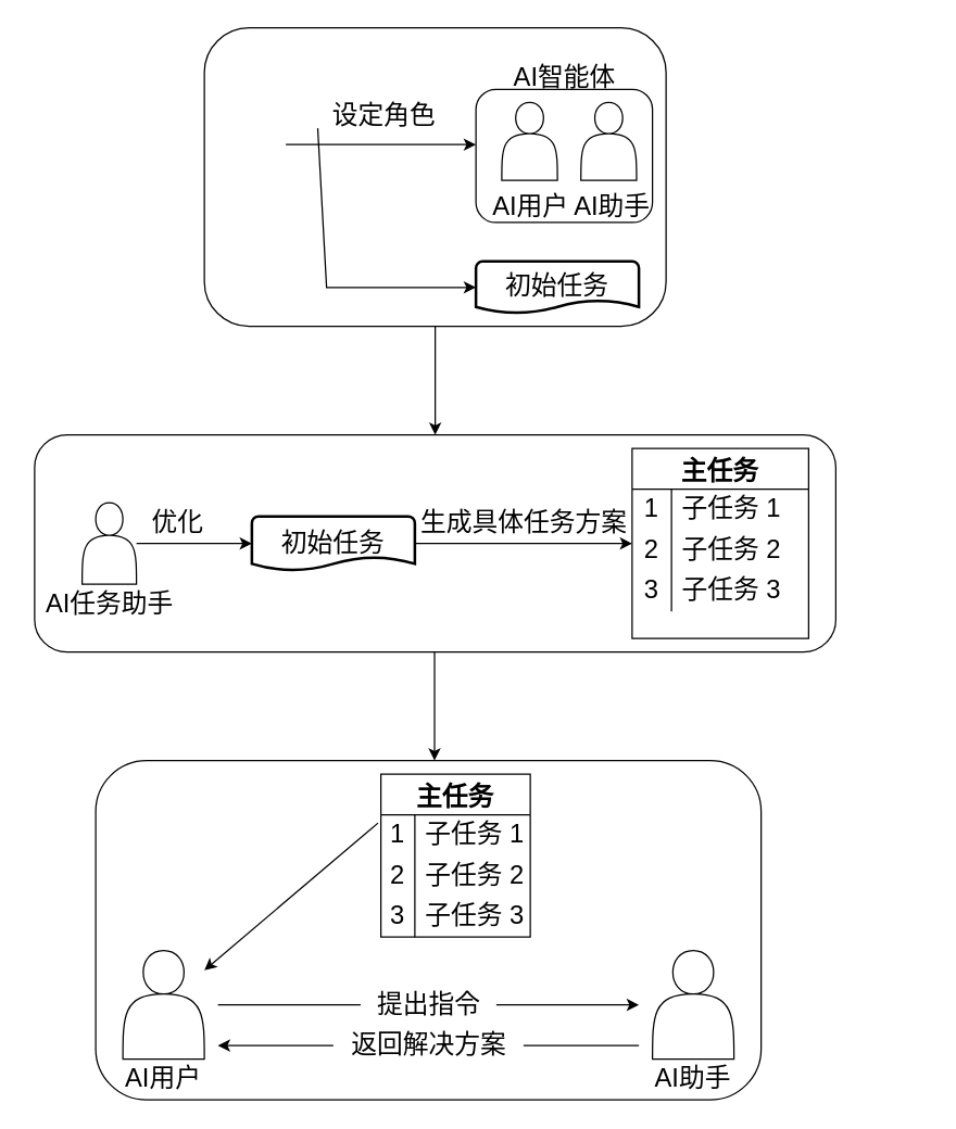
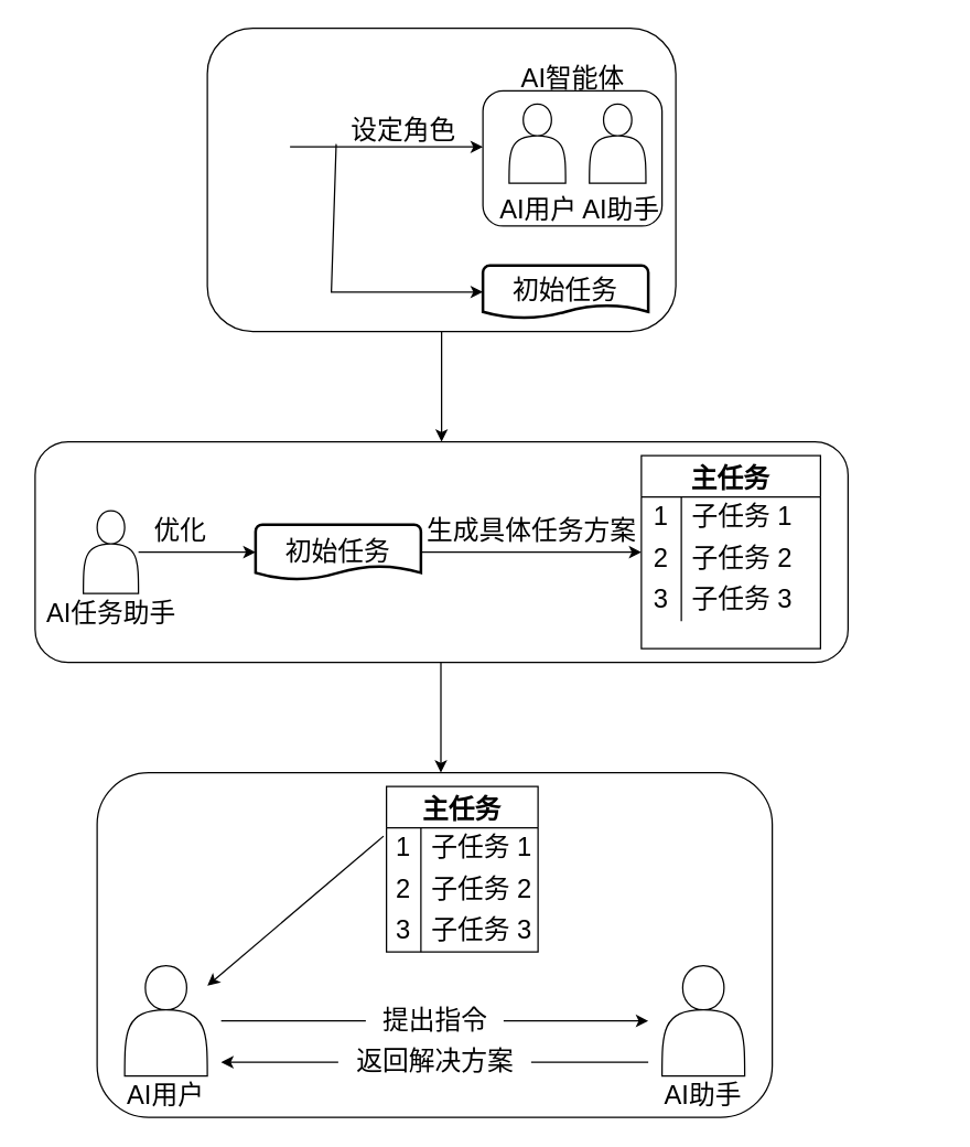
  <mxCell id="0" />
  <mxCell id="1" parent="0" />
  <mxCell id="2" value="" style="rounded=1;whiteSpace=wrap;html=1;fontSize=19;" parent="1" vertex="1"><mxGeometry x="25" y="320" width="590" height="160" as="geometry" /></mxCell>
  <mxCell id="3" value="" style="rounded=1;whiteSpace=wrap;html=1;fontSize=19;" parent="1" vertex="1"><mxGeometry x="70" y="560" width="490" height="250" as="geometry" /></mxCell>
  <mxCell id="4" style="edgeStyle=orthogonalEdgeStyle;rounded=0;orthogonalLoop=1;jettySize=auto;html=1;fontSize=19;" parent="1" source="5" edge="1"><mxGeometry relative="1" as="geometry"><mxPoint x="465" y="400" as="targetPoint" /></mxGeometry></mxCell>
  <mxCell id="5" value="初始任务" style="strokeWidth=2;html=1;shape=mxgraph.flowchart.document2;whiteSpace=wrap;size=0.25;fontSize=19;" parent="1" vertex="1"><mxGeometry x="185" y="380" width="120" height="40" as="geometry" /></mxCell>
  <mxCell id="6" value="" style="group;fontSize=19;" parent="1" vertex="1" connectable="0"><mxGeometry x="40" y="370" width="100" height="95" as="geometry" /></mxCell>
  <mxCell id="7" value="" style="shape=actor;whiteSpace=wrap;html=1;fontSize=19;" parent="6" vertex="1"><mxGeometry x="20" width="40" height="60" as="geometry" /></mxCell>
  <mxCell id="8" value="AI任务助手" style="text;html=1;align=center;verticalAlign=middle;resizable=0;points=[];autosize=1;strokeColor=none;fillColor=none;fontSize=19;" parent="6" vertex="1"><mxGeometry x="-20" y="55" width="120" height="40" as="geometry" /></mxCell>
  <mxCell id="9" value="" style="edgeStyle=orthogonalEdgeStyle;rounded=0;orthogonalLoop=1;jettySize=auto;html=1;fontSize=19;" parent="1" source="7" target="5" edge="1"><mxGeometry relative="1" as="geometry" /></mxCell>
  <mxCell id="10" value="优化" style="text;html=1;align=center;verticalAlign=middle;resizable=0;points=[];autosize=1;strokeColor=none;fillColor=none;fontSize=19;" parent="1" vertex="1"><mxGeometry x="100" y="365" width="60" height="40" as="geometry" /></mxCell>
  <mxCell id="11" value="主任务" style="shape=table;startSize=30;container=1;collapsible=0;childLayout=tableLayout;fixedRows=1;rowLines=0;fontStyle=1;fontSize=19;" parent="1" vertex="1"><mxGeometry x="465" y="330" width="130" height="140" as="geometry" /></mxCell>
  <mxCell id="12" value="" style="shape=tableRow;horizontal=0;startSize=0;swimlaneHead=0;swimlaneBody=0;top=0;left=0;bottom=0;right=0;collapsible=0;dropTarget=0;fillColor=none;points=[[0,0.5],[1,0.5]];portConstraint=eastwest;fontSize=19;" parent="11" vertex="1"><mxGeometry y="30" width="130" height="30" as="geometry" /></mxCell>
  <mxCell id="13" value="1" style="shape=partialRectangle;html=1;whiteSpace=wrap;connectable=0;fillColor=none;top=0;left=0;bottom=0;right=0;overflow=hidden;pointerEvents=1;fontSize=19;" parent="12" vertex="1"><mxGeometry width="29" height="30" as="geometry"><mxRectangle width="29" height="30" as="alternateBounds" /></mxGeometry></mxCell>
  <mxCell id="14" value="子任务 1" style="shape=partialRectangle;html=1;whiteSpace=wrap;connectable=0;fillColor=none;top=0;left=0;bottom=0;right=0;align=left;spacingLeft=6;overflow=hidden;fontSize=19;" parent="12" vertex="1"><mxGeometry x="29" width="101" height="30" as="geometry"><mxRectangle width="101" height="30" as="alternateBounds" /></mxGeometry></mxCell>
  <mxCell id="15" value="" style="shape=tableRow;horizontal=0;startSize=0;swimlaneHead=0;swimlaneBody=0;top=0;left=0;bottom=0;right=0;collapsible=0;dropTarget=0;fillColor=none;points=[[0,0.5],[1,0.5]];portConstraint=eastwest;fontSize=19;" parent="11" vertex="1"><mxGeometry y="60" width="130" height="30" as="geometry" /></mxCell>
  <mxCell id="16" value="2" style="shape=partialRectangle;html=1;whiteSpace=wrap;connectable=0;fillColor=none;top=0;left=0;bottom=0;right=0;overflow=hidden;fontSize=19;" parent="15" vertex="1"><mxGeometry width="29" height="30" as="geometry"><mxRectangle width="29" height="30" as="alternateBounds" /></mxGeometry></mxCell>
  <mxCell id="17" value="子任务 2" style="shape=partialRectangle;html=1;whiteSpace=wrap;connectable=0;fillColor=none;top=0;left=0;bottom=0;right=0;align=left;spacingLeft=6;overflow=hidden;fontSize=19;" parent="15" vertex="1"><mxGeometry x="29" width="101" height="30" as="geometry"><mxRectangle width="101" height="30" as="alternateBounds" /></mxGeometry></mxCell>
  <mxCell id="18" value="" style="shape=tableRow;horizontal=0;startSize=0;swimlaneHead=0;swimlaneBody=0;top=0;left=0;bottom=0;right=0;collapsible=0;dropTarget=0;fillColor=none;points=[[0,0.5],[1,0.5]];portConstraint=eastwest;fontSize=19;" parent="11" vertex="1"><mxGeometry y="90" width="130" height="30" as="geometry" /></mxCell>
  <mxCell id="19" value="3" style="shape=partialRectangle;html=1;whiteSpace=wrap;connectable=0;fillColor=none;top=0;left=0;bottom=0;right=0;overflow=hidden;fontSize=19;" parent="18" vertex="1"><mxGeometry width="29" height="30" as="geometry"><mxRectangle width="29" height="30" as="alternateBounds" /></mxGeometry></mxCell>
  <mxCell id="20" value="子任务 3" style="shape=partialRectangle;html=1;whiteSpace=wrap;connectable=0;fillColor=none;top=0;left=0;bottom=0;right=0;align=left;spacingLeft=6;overflow=hidden;fontSize=19;" parent="18" vertex="1"><mxGeometry x="29" width="101" height="30" as="geometry"><mxRectangle width="101" height="30" as="alternateBounds" /></mxGeometry></mxCell>
  <mxCell id="21" value="生成具体任务方案" style="text;html=1;align=center;verticalAlign=middle;resizable=0;points=[];autosize=1;strokeColor=none;fillColor=none;fontSize=19;" parent="1" vertex="1"><mxGeometry x="295" y="365" width="180" height="40" as="geometry" /></mxCell>
  <mxCell id="22" value="" style="shape=actor;whiteSpace=wrap;html=1;fontSize=19;" parent="1" vertex="1"><mxGeometry x="90" y="700" width="60" height="80" as="geometry" /></mxCell>
  <mxCell id="23" value="主任务" style="shape=table;startSize=30;container=1;collapsible=0;childLayout=tableLayout;fixedRows=1;rowLines=0;fontStyle=1;fontSize=19;" parent="1" vertex="1"><mxGeometry x="280" y="570" width="110" height="120" as="geometry" /></mxCell>
  <mxCell id="24" value="" style="shape=tableRow;horizontal=0;startSize=0;swimlaneHead=0;swimlaneBody=0;top=0;left=0;bottom=0;right=0;collapsible=0;dropTarget=0;fillColor=none;points=[[0,0.5],[1,0.5]];portConstraint=eastwest;fontSize=19;" parent="23" vertex="1"><mxGeometry y="30" width="110" height="30" as="geometry" /></mxCell>
  <mxCell id="25" value="1" style="shape=partialRectangle;html=1;whiteSpace=wrap;connectable=0;fillColor=none;top=0;left=0;bottom=0;right=0;overflow=hidden;pointerEvents=1;fontSize=19;" parent="24" vertex="1"><mxGeometry width="25" height="30" as="geometry"><mxRectangle width="25" height="30" as="alternateBounds" /></mxGeometry></mxCell>
  <mxCell id="26" value="子任务 1" style="shape=partialRectangle;html=1;whiteSpace=wrap;connectable=0;fillColor=none;top=0;left=0;bottom=0;right=0;align=left;spacingLeft=6;overflow=hidden;fontSize=19;" parent="24" vertex="1"><mxGeometry x="25" width="85" height="30" as="geometry"><mxRectangle width="85" height="30" as="alternateBounds" /></mxGeometry></mxCell>
  <mxCell id="27" value="" style="shape=tableRow;horizontal=0;startSize=0;swimlaneHead=0;swimlaneBody=0;top=0;left=0;bottom=0;right=0;collapsible=0;dropTarget=0;fillColor=none;points=[[0,0.5],[1,0.5]];portConstraint=eastwest;fontSize=19;" parent="23" vertex="1"><mxGeometry y="60" width="110" height="30" as="geometry" /></mxCell>
  <mxCell id="28" value="2" style="shape=partialRectangle;html=1;whiteSpace=wrap;connectable=0;fillColor=none;top=0;left=0;bottom=0;right=0;overflow=hidden;fontSize=19;" parent="27" vertex="1"><mxGeometry width="25" height="30" as="geometry"><mxRectangle width="25" height="30" as="alternateBounds" /></mxGeometry></mxCell>
  <mxCell id="29" value="子任务 2" style="shape=partialRectangle;html=1;whiteSpace=wrap;connectable=0;fillColor=none;top=0;left=0;bottom=0;right=0;align=left;spacingLeft=6;overflow=hidden;fontSize=19;" parent="27" vertex="1"><mxGeometry x="25" width="85" height="30" as="geometry"><mxRectangle width="85" height="30" as="alternateBounds" /></mxGeometry></mxCell>
  <mxCell id="30" value="" style="shape=tableRow;horizontal=0;startSize=0;swimlaneHead=0;swimlaneBody=0;top=0;left=0;bottom=0;right=0;collapsible=0;dropTarget=0;fillColor=none;points=[[0,0.5],[1,0.5]];portConstraint=eastwest;fontSize=19;" parent="23" vertex="1"><mxGeometry y="90" width="110" height="30" as="geometry" /></mxCell>
  <mxCell id="31" value="3" style="shape=partialRectangle;html=1;whiteSpace=wrap;connectable=0;fillColor=none;top=0;left=0;bottom=0;right=0;overflow=hidden;fontSize=19;" parent="30" vertex="1"><mxGeometry width="25" height="30" as="geometry"><mxRectangle width="25" height="30" as="alternateBounds" /></mxGeometry></mxCell>
  <mxCell id="32" value="子任务 3" style="shape=partialRectangle;html=1;whiteSpace=wrap;connectable=0;fillColor=none;top=0;left=0;bottom=0;right=0;align=left;spacingLeft=6;overflow=hidden;fontSize=19;" parent="30" vertex="1"><mxGeometry x="25" width="85" height="30" as="geometry"><mxRectangle width="85" height="30" as="alternateBounds" /></mxGeometry></mxCell>
  <mxCell id="33" value="" style="endArrow=classic;html=1;rounded=0;exitX=-0.019;exitY=0.2;exitDx=0;exitDy=0;exitPerimeter=0;fontSize=19;" parent="1" source="24" target="22" edge="1"><mxGeometry width="50" height="50" relative="1" as="geometry"><mxPoint x="120" y="660" as="sourcePoint" /><mxPoint x="170" y="610" as="targetPoint" /></mxGeometry></mxCell>
  <mxCell id="34" value="" style="endArrow=classic;html=1;rounded=0;startArrow=none;fontSize=19;" parent="1" source="37" edge="1"><mxGeometry width="50" height="50" relative="1" as="geometry"><mxPoint x="160" y="740" as="sourcePoint" /><mxPoint x="470" y="740" as="targetPoint" /></mxGeometry></mxCell>
  <mxCell id="35" value="" style="shape=actor;whiteSpace=wrap;html=1;fontSize=19;" parent="1" vertex="1"><mxGeometry x="480" y="700" width="60" height="80" as="geometry" /></mxCell>
  <mxCell id="36" value="" style="endArrow=classic;html=1;rounded=0;startArrow=none;fontSize=19;" parent="1" source="39" edge="1"><mxGeometry width="50" height="50" relative="1" as="geometry"><mxPoint x="470" y="770" as="sourcePoint" /><mxPoint x="160" y="770" as="targetPoint" /></mxGeometry></mxCell>
  <mxCell id="37" value="提出指令" style="text;html=1;align=center;verticalAlign=middle;resizable=0;points=[];autosize=1;strokeColor=none;fillColor=none;fontSize=19;" parent="1" vertex="1"><mxGeometry x="265" y="720" width="100" height="40" as="geometry" /></mxCell>
  <mxCell id="38" value="" style="endArrow=none;html=1;rounded=0;fontSize=19;" parent="1" target="37" edge="1"><mxGeometry width="50" height="50" relative="1" as="geometry"><mxPoint x="160" y="740" as="sourcePoint" /><mxPoint x="470" y="740" as="targetPoint" /></mxGeometry></mxCell>
  <mxCell id="39" value="返回解决方案" style="text;html=1;align=center;verticalAlign=middle;resizable=0;points=[];autosize=1;strokeColor=none;fillColor=none;fontSize=19;" parent="1" vertex="1"><mxGeometry x="245" y="750" width="140" height="40" as="geometry" /></mxCell>
  <mxCell id="40" value="" style="endArrow=none;html=1;rounded=0;fontSize=19;" parent="1" target="39" edge="1"><mxGeometry width="50" height="50" relative="1" as="geometry"><mxPoint x="470" y="770" as="sourcePoint" /><mxPoint x="160" y="770" as="targetPoint" /></mxGeometry></mxCell>
  <mxCell id="41" value="" style="group;fontSize=19;" parent="1" vertex="1" connectable="0"><mxGeometry x="150" y="20" width="531.23" height="220" as="geometry" /></mxCell>
  <mxCell id="42" value="" style="rounded=1;whiteSpace=wrap;html=1;fontSize=19;" parent="41" vertex="1"><mxGeometry width="339.998" height="220" as="geometry" /></mxCell>
  <mxCell id="43" value="初始任务" style="strokeWidth=2;html=1;shape=mxgraph.flowchart.document2;whiteSpace=wrap;size=0.25;fontSize=19;" parent="41" vertex="1"><mxGeometry x="199.999" y="172.174" width="119.999" height="38.261" as="geometry" /></mxCell>
  <mxCell id="44" value="" style="endArrow=classic;html=1;rounded=0;fontSize=19;" parent="41" edge="1"><mxGeometry width="50" height="50" relative="1" as="geometry"><mxPoint x="60.0" y="86.087" as="sourcePoint" /><mxPoint x="199.999" y="86.087" as="targetPoint" /></mxGeometry></mxCell>
  <mxCell id="45" value="" style="endArrow=classic;html=1;rounded=0;entryX=0;entryY=0.5;entryDx=0;entryDy=0;entryPerimeter=0;fontSize=19;exitX=0.015;exitY=0.725;exitDx=0;exitDy=0;exitPerimeter=0;" parent="41" source="46" target="43" edge="1"><mxGeometry width="50" height="50" relative="1" as="geometry"><mxPoint x="80.0" y="86.087" as="sourcePoint" /><mxPoint x="159.999" y="200.87" as="targetPoint" /><Array as="points"><mxPoint x="90.0" y="191.304" /></Array></mxGeometry></mxCell>
- <mxCell id="46" value="设定角色" style="text;html=1;align=center;verticalAlign=middle;resizable=0;points=[];autosize=1;strokeColor=none;fillColor=none;fontSize=19;" parent="41" vertex="1"><mxGeometry x="82" y="45.001" width="100" height="40" as="geometry" /></mxCell>
+ <mxCell id="46" value="设定角色" style="text;html=1;align=center;verticalAlign=middle;resizable=0;points=[];autosize=1;strokeColor=none;fillColor=none;fontSize=19;" parent="41" vertex="1"><mxGeometry x="92.0" y="55.001" width="100" height="40" as="geometry" /></mxCell>
  <mxCell id="47" value="" style="rounded=1;whiteSpace=wrap;html=1;fontSize=19;" parent="41" vertex="1"><mxGeometry x="199.999" y="45.435" width="129.999" height="98.043" as="geometry" /></mxCell>
  <mxCell id="48" value="AI智能体" style="text;html=1;align=center;verticalAlign=middle;resizable=0;points=[];autosize=1;strokeColor=none;fillColor=none;fontSize=19;" parent="41" vertex="1"><mxGeometry x="214.999" y="16.739" width="100" height="40" as="geometry" /></mxCell>
  <mxCell id="49" value="" style="group;fontSize=19;" parent="41" vertex="1" connectable="0"><mxGeometry x="208.769" y="55" width="131.232" height="95.652" as="geometry" /></mxCell>
  <mxCell id="50" value="" style="shape=actor;whiteSpace=wrap;html=1;fontSize=19;" parent="49" vertex="1"><mxGeometry x="10.246" width="40.983" height="57.391" as="geometry" /></mxCell>
  <mxCell id="51" value="AI用户" style="text;html=1;align=center;verticalAlign=middle;resizable=0;points=[];autosize=1;strokeColor=none;fillColor=none;fontSize=19;" parent="49" vertex="1"><mxGeometry x="-9.266" y="57.391" width="80" height="40" as="geometry" /></mxCell>
  <mxCell id="52" value="AI助手" style="text;html=1;align=center;verticalAlign=middle;resizable=0;points=[];autosize=1;strokeColor=none;fillColor=none;fontSize=19;" parent="49" vertex="1"><mxGeometry x="51.233" y="57.391" width="80" height="40" as="geometry" /></mxCell>
  <mxCell id="53" value="" style="shape=actor;whiteSpace=wrap;html=1;fontSize=19;" parent="41" vertex="1"><mxGeometry x="277.293" y="55" width="40.983" height="57.391" as="geometry" /></mxCell>
  <mxCell id="54" value="AI用户" style="text;html=1;strokeColor=none;fillColor=none;align=center;verticalAlign=middle;whiteSpace=wrap;rounded=0;fontSize=19;" parent="1" vertex="1"><mxGeometry x="90" y="780" width="60" height="30" as="geometry" /></mxCell>
  <mxCell id="55" value="AI助手" style="text;html=1;strokeColor=none;fillColor=none;align=center;verticalAlign=middle;whiteSpace=wrap;rounded=0;fontSize=19;" parent="1" vertex="1"><mxGeometry x="480" y="780" width="60" height="30" as="geometry" /></mxCell>
  <mxCell id="56" value="" style="endArrow=classic;html=1;rounded=0;exitX=0.5;exitY=1;exitDx=0;exitDy=0;entryX=0.5;entryY=0;entryDx=0;entryDy=0;fontSize=19;" parent="1" source="42" target="2" edge="1"><mxGeometry width="50" height="50" relative="1" as="geometry"><mxPoint x="325" y="260" as="sourcePoint" /><mxPoint x="325" y="300" as="targetPoint" /></mxGeometry></mxCell>
  <mxCell id="57" value="" style="endArrow=classic;html=1;rounded=0;exitX=0.5;exitY=1;exitDx=0;exitDy=0;entryX=0.5;entryY=0;entryDx=0;entryDy=0;fontSize=19;" edge="1" parent="1"><mxGeometry width="50" height="50" relative="1" as="geometry"><mxPoint x="319.5" y="480" as="sourcePoint" /><mxPoint x="319.501" y="560" as="targetPoint" /></mxGeometry></mxCell>
